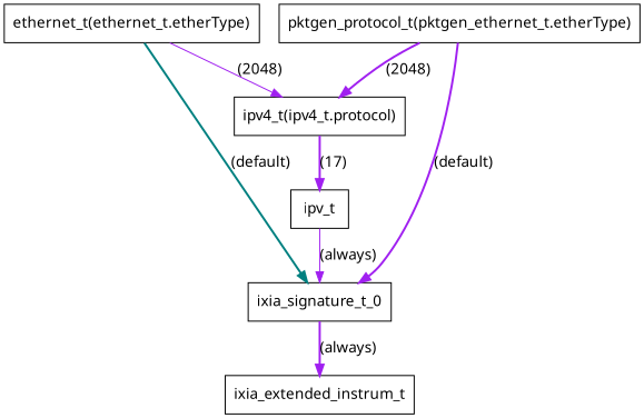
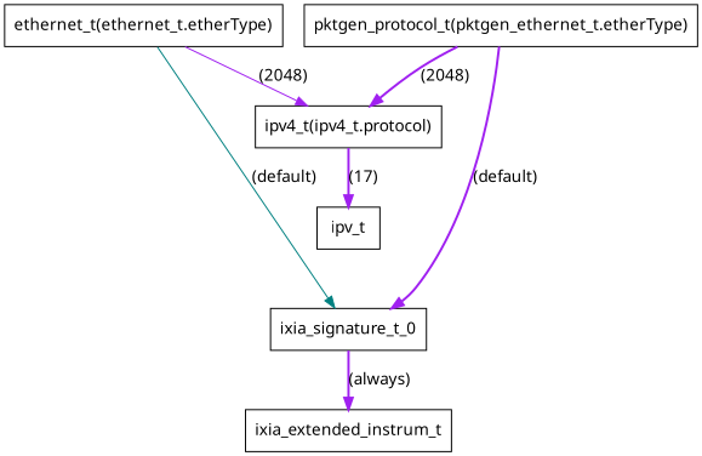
  digraph {
    fontname="Noto Sans"
    node [fontname="Noto Sans" shape=rectangle]
    edge [color=purple fontname="Noto Sans" shape=rectangle style=bold]
    n1 [label="ethernet_t(ethernet_t.etherType)"]
    n2 [label="ipv4_t(ipv4_t.protocol)"]
    n3 [label=ixia_signature_t_0]
    n4 [label=ipv_t]
    n5 [label=ixia_extended_instrum_t]
    n6 [label="pktgen_protocol_t(pktgen_ethernet_t.etherType)"]
    n1 -> n2 [label="(2048)" style=solid]
-   n1 -> n3 [color=teal label="(default)"]
+   n1 -> n3 [color=teal label="(default)" style=solid]
    n2 -> n4 [label="(17)"]
    n3 -> n5 [label="(always)"]
-   n4 -> n3 [label="(always)" style=solid]
    n6 -> n2 [label="(2048)"]
    n6 -> n3 [label="(default)"]
  }
